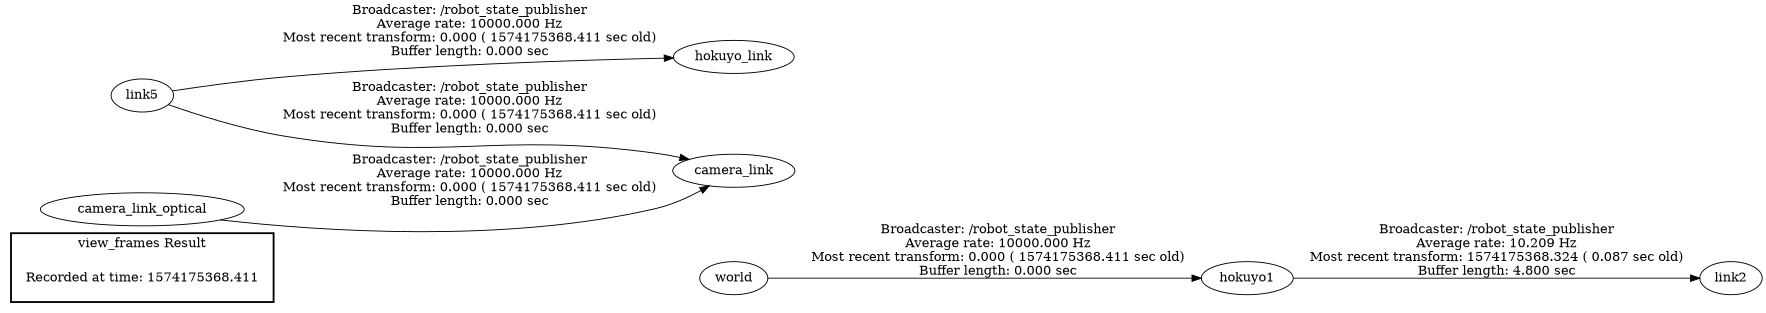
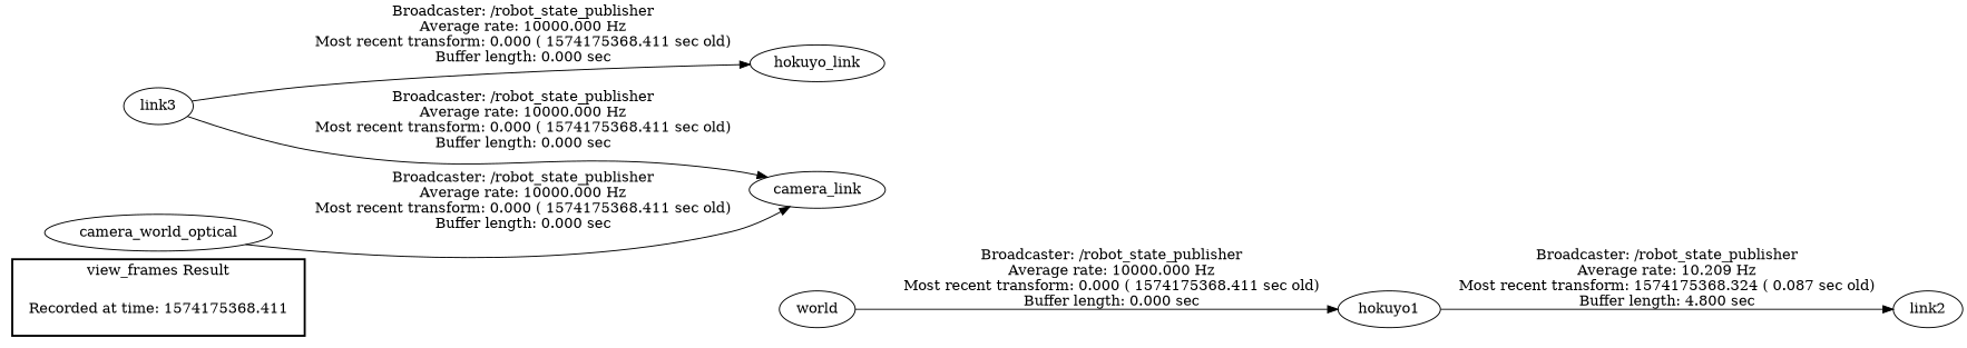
  digraph {
    rankdir=LR
    "Recorded at time: 1574175368.411" [shape=plaintext]
    world
-   link3 [label=link5]
+   link3
    camera_link
    hokuyo_link
-   camera_link_optical
+   camera_link_optical [label=camera_world_optical]
    n7 [label=hokuyo1]
    link2
    subgraph cluster_1 {
      color=black
      label="view_frames Result"
      style=bold
      "Recorded at time: 1574175368.411"
    }
    "Recorded at time: 1574175368.411" -> world [style=invis]
    world -> n7 [label="Broadcaster: /robot_state_publisher\nAverage rate: 10000.000 Hz\nMost recent transform: 0.000 ( 1574175368.411 sec old)\nBuffer length: 0.000 sec\n"]
    link3 -> camera_link [label="Broadcaster: /robot_state_publisher\nAverage rate: 10000.000 Hz\nMost recent transform: 0.000 ( 1574175368.411 sec old)\nBuffer length: 0.000 sec\n"]
    link3 -> hokuyo_link [label="Broadcaster: /robot_state_publisher\nAverage rate: 10000.000 Hz\nMost recent transform: 0.000 ( 1574175368.411 sec old)\nBuffer length: 0.000 sec\n"]
    camera_link_optical -> camera_link [label="Broadcaster: /robot_state_publisher\nAverage rate: 10000.000 Hz\nMost recent transform: 0.000 ( 1574175368.411 sec old)\nBuffer length: 0.000 sec\n"]
    n7 -> link2 [label="Broadcaster: /robot_state_publisher\nAverage rate: 10.209 Hz\nMost recent transform: 1574175368.324 ( 0.087 sec old)\nBuffer length: 4.800 sec\n"]
  }
